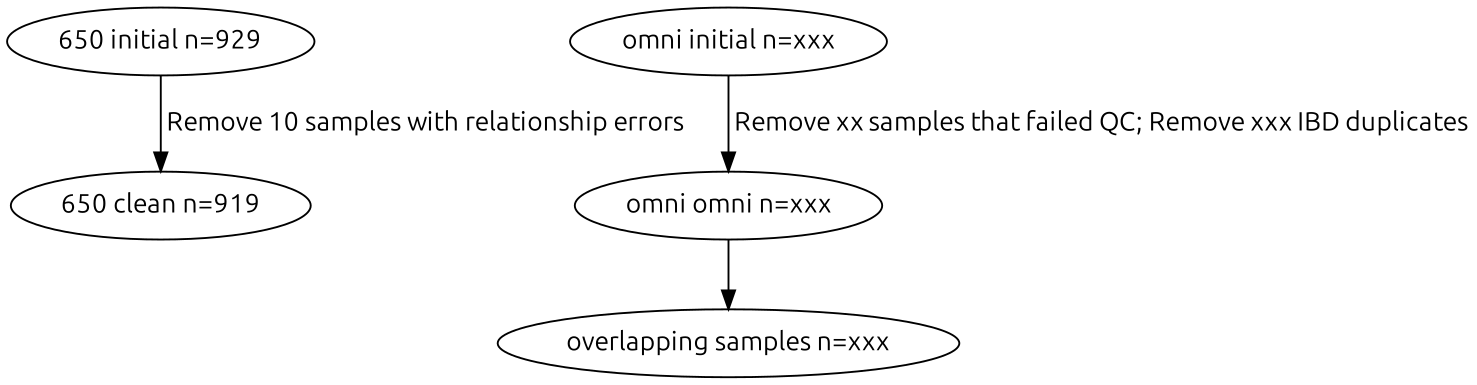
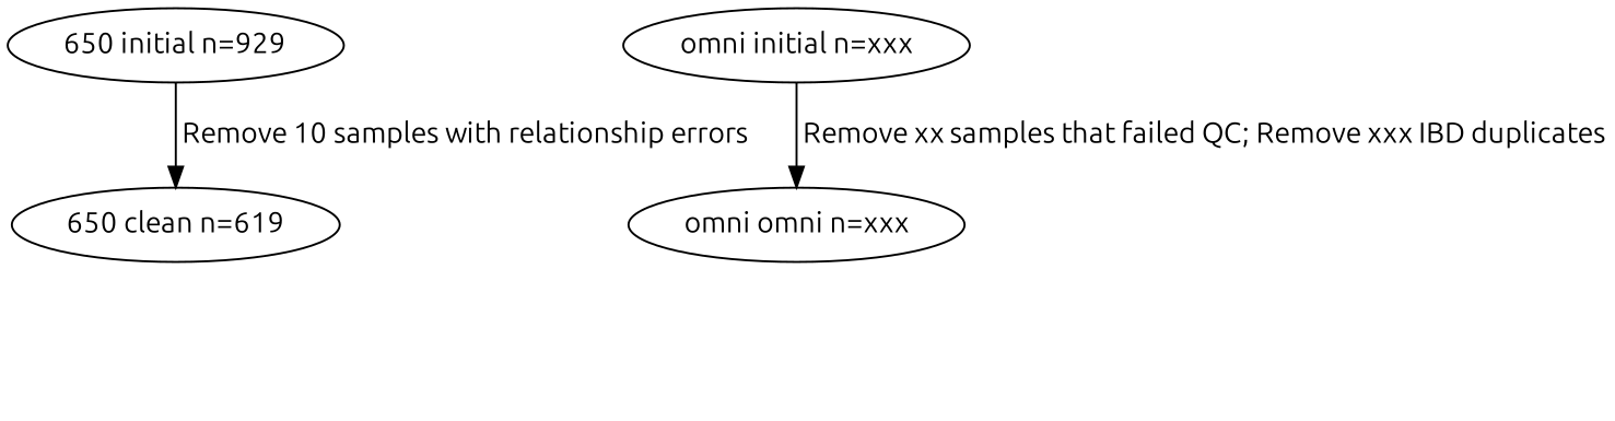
  digraph {
    fontname=Ubuntu
    node [fontname=Ubuntu]
    edge [fontname=Ubuntu]
    "650 initial n=929"
-   "650 clean n=919"
+   "650 clean n=919" [label="650 clean n=619"]
    n3 [label="omni omni n=xxx"]
    "omni initial n=xxx"
-   "overlapping samples n=xxx"
    "650 initial n=929" -> "650 clean n=919" [label=" Remove 10 samples with relationship errors"]
-   n3 -> "overlapping samples n=xxx"
    "omni initial n=xxx" -> n3 [label=" Remove xx samples that failed QC; Remove xxx IBD duplicates"]
  }
